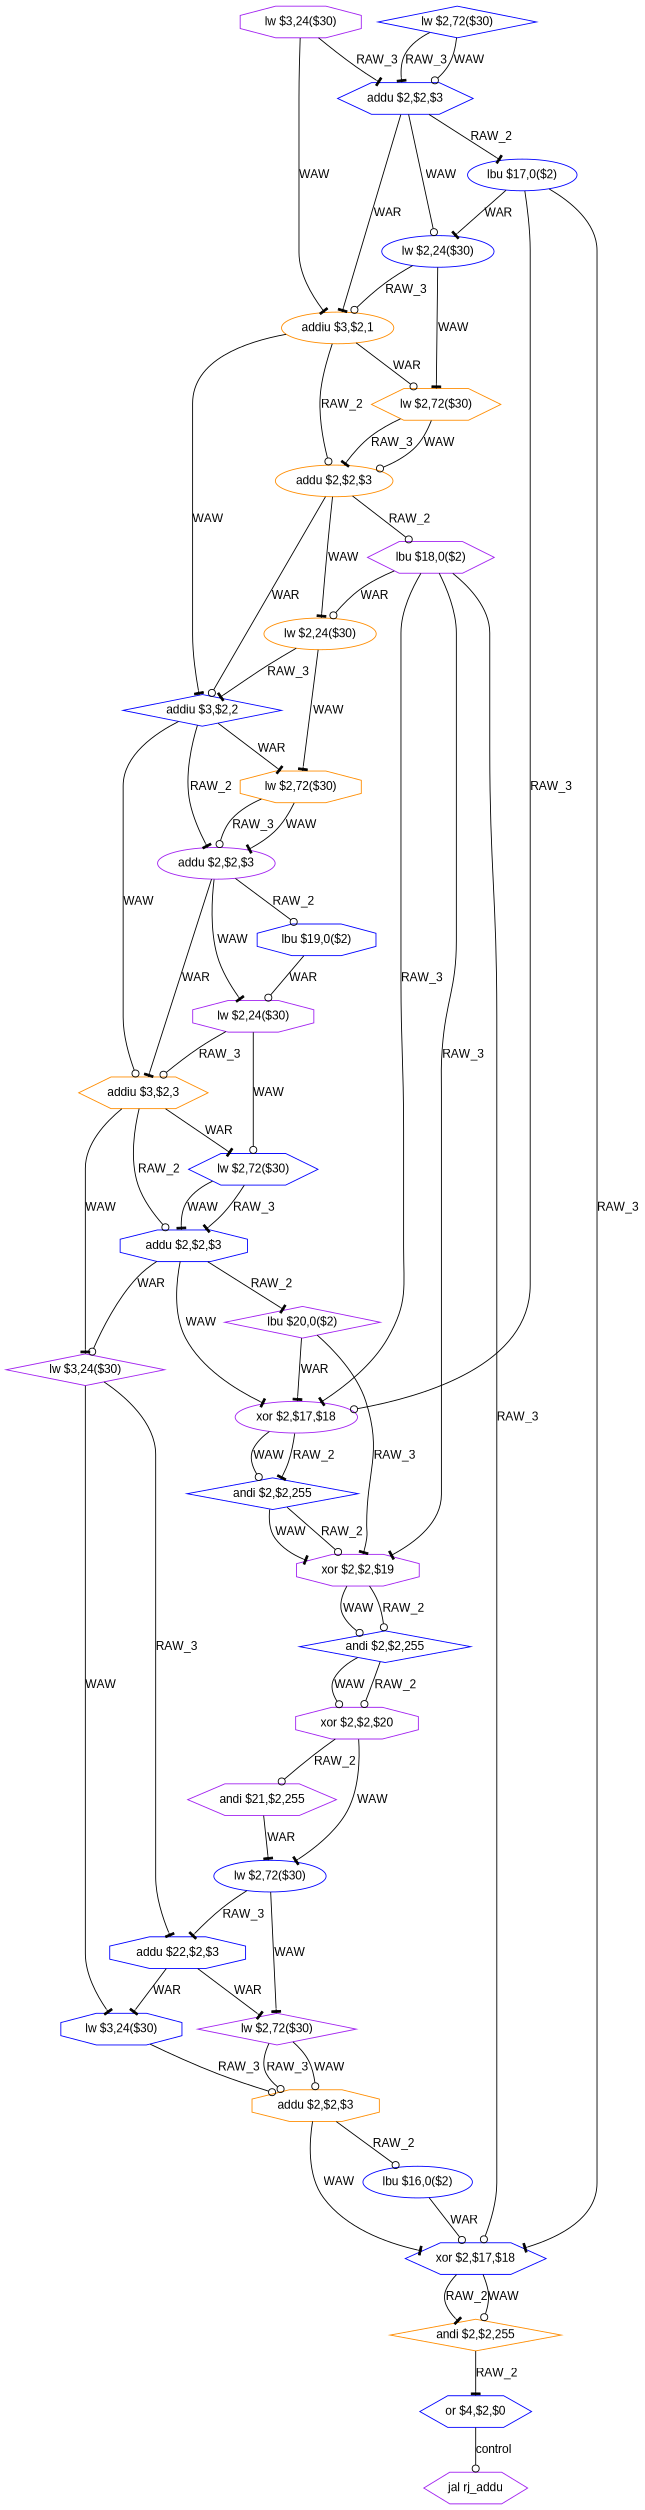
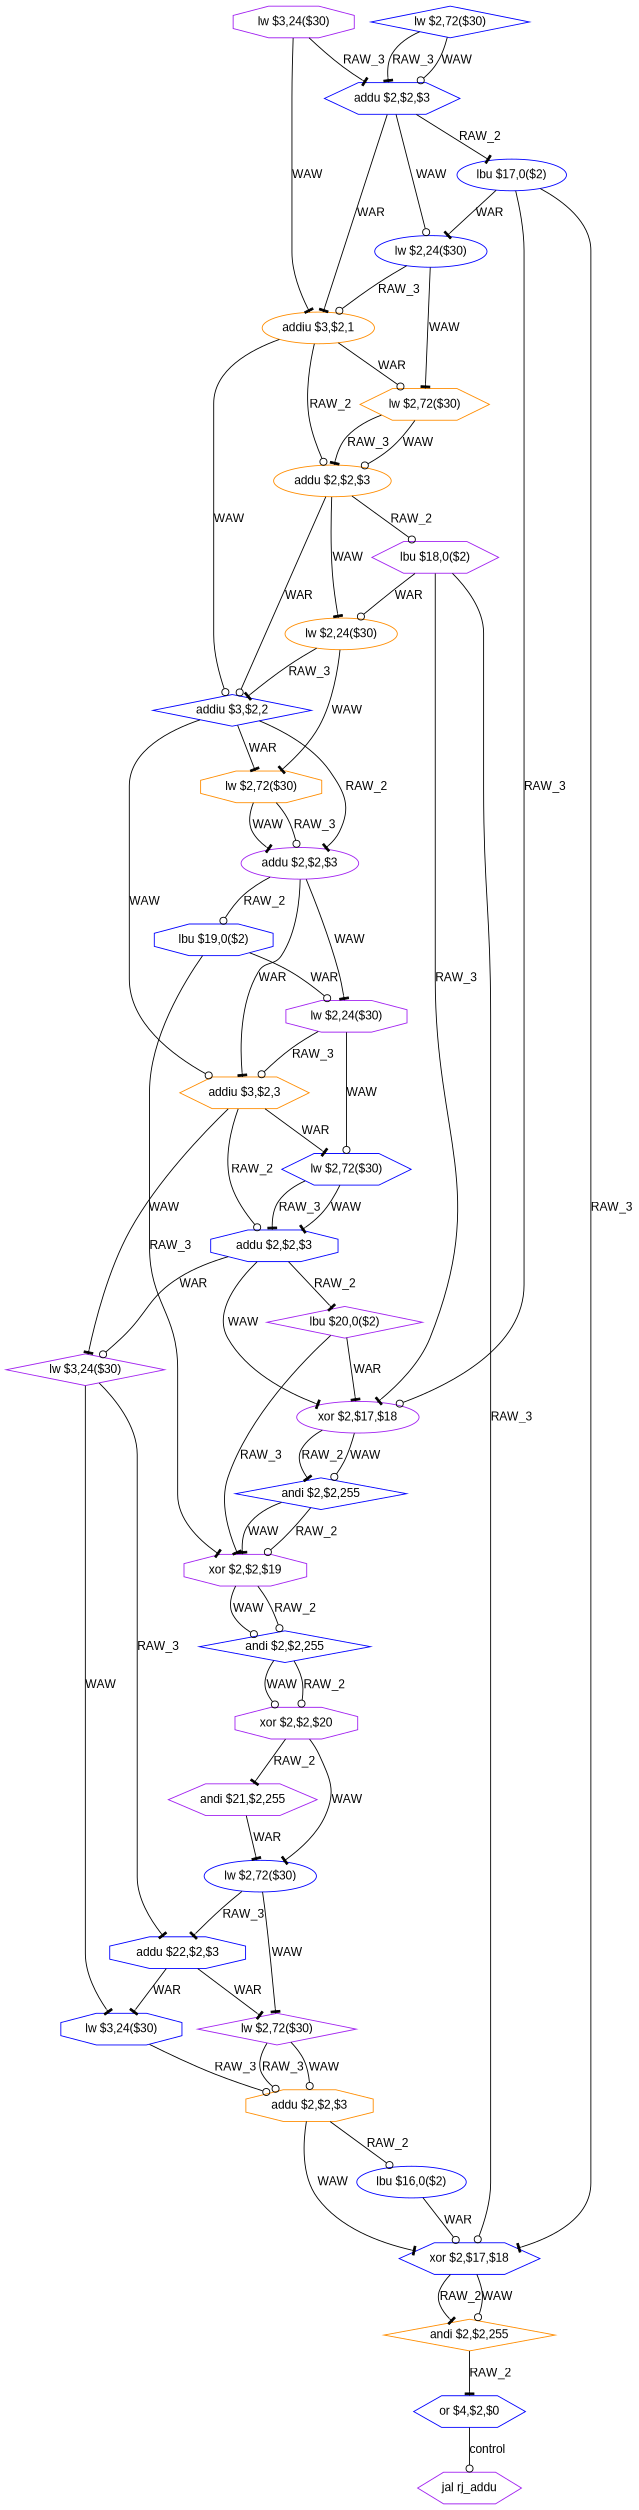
  digraph {
    fontname="Liberation Sans"
    node [color=blue fontname="Liberation Sans" shape=octagon]
    edge [arrowhead=tee fontname="Liberation Sans"]
    n1 [color=purple label="lw $3,24($30)"]
    n2 [label="addu $2,$2,$3" shape=hexagon]
    n3 [color=darkorange label="addiu $3,$2,1" shape=ellipse]
    n4 [label="lbu $17,0($2)" shape=ellipse]
    n5 [label="lw $2,24($30)" shape=ellipse]
    n6 [color=darkorange label="lw $2,72($30)" shape=hexagon]
    n7 [color=darkorange label="addu $2,$2,$3" shape=ellipse]
    n8 [label="addiu $3,$2,2" shape=diamond]
    n9 [color=purple label="xor $2,$17,$18" shape=ellipse]
    n10 [label="xor $2,$17,$18" shape=hexagon]
    n11 [color=purple label="lbu $18,0($2)" shape=hexagon]
    n12 [color=darkorange label="lw $2,24($30)" shape=ellipse]
    n13 [color=darkorange label="lw $2,72($30)"]
    n14 [color=purple label="addu $2,$2,$3" shape=ellipse]
    n15 [color=darkorange label="addiu $3,$2,3" shape=hexagon]
    n16 [label="andi $2,$2,255" shape=diamond]
    n17 [color=darkorange label="andi $2,$2,255" shape=diamond]
    n18 [color=purple label="xor $2,$2,$19"]
    n19 [label="or $4,$2,$0" shape=hexagon]
    n20 [label="lbu $19,0($2)"]
    n21 [color=purple label="lw $2,24($30)"]
    n22 [label="lw $2,72($30)" shape=hexagon]
    n23 [label="addu $2,$2,$3"]
    n24 [color=purple label="lw $3,24($30)" shape=diamond]
    n25 [color=purple label="lbu $20,0($2)" shape=diamond]
    n26 [label="addu $22,$2,$3"]
    n27 [label="lw $3,24($30)"]
    n28 [label="andi $2,$2,255" shape=diamond]
    n29 [color=purple label="xor $2,$2,$20"]
    n30 [color=purple label="lw $2,72($30)" shape=diamond]
    n31 [color=darkorange label="addu $2,$2,$3"]
    n32 [color=purple label="andi $21,$2,255" shape=hexagon]
    n33 [label="lw $2,72($30)" shape=ellipse]
    n34 [label="lbu $16,0($2)" shape=ellipse]
    n35 [color=purple label="jal rj_addu" shape=hexagon]
    n36 [label="lw $2,72($30)" shape=diamond]
    n1 -> n2 [label=RAW_3]
    n1 -> n3 [label=WAW]
    n2 -> n3 [label=WAR]
    n2 -> n4 [label=RAW_2]
    n2 -> n5 [arrowhead=odot label=WAW]
    n3 -> n6 [arrowhead=odot label=WAR]
    n3 -> n7 [arrowhead=odot label=RAW_2]
-   n3 -> n8 [label=WAW]
+   n3 -> n8 [arrowhead=odot label=WAW]
    n4 -> n5 [label=WAR]
    n4 -> n9 [arrowhead=odot label=RAW_3]
    n4 -> n10 [label=RAW_3]
    n5 -> n3 [arrowhead=odot label=RAW_3]
    n5 -> n6 [label=WAW]
    n6 -> n7 [label=RAW_3]
    n6 -> n7 [arrowhead=odot label=WAW]
    n7 -> n8 [arrowhead=odot label=WAR]
    n7 -> n11 [arrowhead=odot label=RAW_2]
    n7 -> n12 [label=WAW]
    n8 -> n13 [label=WAR]
    n8 -> n14 [label=RAW_2]
    n8 -> n15 [arrowhead=odot label=WAW]
    n9 -> n16 [label=RAW_2]
    n9 -> n16 [arrowhead=odot label=WAW]
    n10 -> n17 [label=RAW_2]
    n10 -> n17 [arrowhead=odot label=WAW]
    n11 -> n9 [label=RAW_3]
    n11 -> n10 [arrowhead=odot label=RAW_3]
    n11 -> n12 [arrowhead=odot label=WAR]
    n12 -> n8 [label=RAW_3]
    n12 -> n13 [label=WAW]
    n13 -> n14 [arrowhead=odot label=RAW_3]
    n13 -> n14 [label=WAW]
    n14 -> n15 [label=WAR]
    n14 -> n20 [arrowhead=odot label=RAW_2]
    n14 -> n21 [label=WAW]
    n15 -> n22 [label=WAR]
    n15 -> n23 [arrowhead=odot label=RAW_2]
    n15 -> n24 [label=WAW]
    n16 -> n18 [arrowhead=odot label=RAW_2]
    n16 -> n18 [label=WAW]
    n17 -> n19 [label=RAW_2]
    n18 -> n28 [arrowhead=odot label=RAW_2]
    n18 -> n28 [arrowhead=odot label=WAW]
    n19 -> n35 [arrowhead=odot label=control]
-   n11 -> n18 [label=RAW_3]
+   n20 -> n18 [label=RAW_3]
    n20 -> n21 [arrowhead=odot label=WAR]
    n21 -> n15 [arrowhead=odot label=RAW_3]
    n21 -> n22 [arrowhead=odot label=WAW]
    n22 -> n23 [label=RAW_3]
    n22 -> n23 [label=WAW]
    n23 -> n9 [label=WAW]
    n23 -> n24 [arrowhead=odot label=WAR]
    n23 -> n25 [label=RAW_2]
    n24 -> n26 [label=RAW_3]
    n24 -> n27 [label=WAW]
    n25 -> n9 [label=WAR]
    n25 -> n18 [label=RAW_3]
    n26 -> n27 [label=WAR]
    n26 -> n30 [label=WAR]
    n27 -> n31 [arrowhead=odot label=RAW_3]
    n28 -> n29 [arrowhead=odot label=RAW_2]
    n28 -> n29 [arrowhead=odot label=WAW]
-   n29 -> n32 [arrowhead=odot label=RAW_2]
+   n29 -> n32 [label=RAW_2]
    n29 -> n33 [label=WAW]
    n30 -> n31 [arrowhead=odot label=RAW_3]
    n30 -> n31 [arrowhead=odot label=WAW]
    n31 -> n10 [label=WAW]
    n31 -> n34 [arrowhead=odot label=RAW_2]
    n32 -> n33 [label=WAR]
    n33 -> n26 [label=RAW_3]
    n33 -> n30 [label=WAW]
    n34 -> n10 [arrowhead=odot label=WAR]
    n36 -> n2 [label=RAW_3]
    n36 -> n2 [arrowhead=odot label=WAW]
  }
